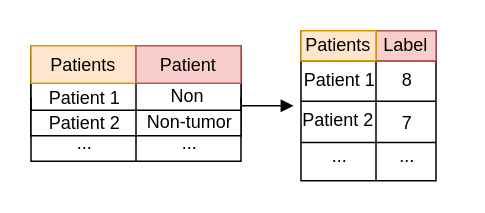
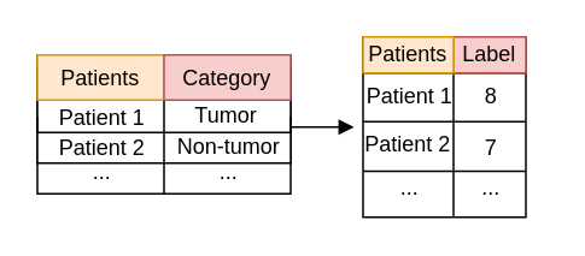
  <mxCell id="0" />
  <mxCell id="1" parent="0" />
  <mxCell id="2" value="" style="rounded=0;whiteSpace=wrap;html=1;" vertex="1" parent="1"><mxGeometry x="20" y="54" width="140" height="53" as="geometry" /></mxCell>
  <mxCell id="3" style="edgeStyle=orthogonalEdgeStyle;rounded=0;orthogonalLoop=1;jettySize=auto;html=1;exitX=1;exitY=0.5;exitDx=0;exitDy=0;endArrow=block;endFill=1;" edge="1" parent="1" source="4" target="18"><mxGeometry relative="1" as="geometry"><mxPoint x="180" y="70" as="targetPoint" /><Array as="points"><mxPoint x="160" y="70" /></Array></mxGeometry></mxCell>
  <mxCell id="4" value="" style="rounded=0;whiteSpace=wrap;html=1;" vertex="1" parent="1"><mxGeometry x="20" y="37" width="140" height="53" as="geometry" /></mxCell>
  <mxCell id="5" value="Non-tumor" style="text;html=1;strokeColor=none;fillColor=none;align=center;verticalAlign=middle;whiteSpace=wrap;rounded=0;" vertex="1" parent="1"><mxGeometry x="96" y="66" width="60" height="30" as="geometry" /></mxCell>
  <mxCell id="6" style="edgeStyle=orthogonalEdgeStyle;rounded=0;orthogonalLoop=1;jettySize=auto;html=1;exitX=0;exitY=0.5;exitDx=0;exitDy=0;entryX=1;entryY=0.5;entryDx=0;entryDy=0;endArrow=none;endFill=0;" edge="1" parent="1"><mxGeometry relative="1" as="geometry"><mxPoint x="20" y="64.5" as="sourcePoint" /><mxPoint x="160" y="64.5" as="targetPoint" /><Array as="points"><mxPoint x="20" y="73" /><mxPoint x="160" y="73" /></Array></mxGeometry></mxCell>
  <mxCell id="7" style="edgeStyle=orthogonalEdgeStyle;rounded=0;orthogonalLoop=1;jettySize=auto;html=1;entryX=0.5;entryY=0;entryDx=0;entryDy=0;endArrow=none;endFill=0;" edge="1" parent="1" target="4"><mxGeometry relative="1" as="geometry"><mxPoint x="90" y="90" as="sourcePoint" /><Array as="points"><mxPoint x="90" y="90" /><mxPoint x="90" y="90" /></Array></mxGeometry></mxCell>
  <mxCell id="8" value="Patient 1" style="text;html=1;strokeColor=none;fillColor=none;align=center;verticalAlign=middle;whiteSpace=wrap;rounded=0;" vertex="1" parent="1"><mxGeometry x="26" y="50" width="60" height="30" as="geometry" /></mxCell>
  <mxCell id="9" value="Patient 2" style="text;html=1;strokeColor=none;fillColor=none;align=center;verticalAlign=middle;whiteSpace=wrap;rounded=0;" vertex="1" parent="1"><mxGeometry x="26" y="67" width="60" height="30" as="geometry" /></mxCell>
  <mxCell id="10" value="" style="rounded=0;whiteSpace=wrap;html=1;" vertex="1" parent="1"><mxGeometry x="20" y="30" width="140" height="25" as="geometry" /></mxCell>
  <mxCell id="11" style="edgeStyle=orthogonalEdgeStyle;rounded=0;orthogonalLoop=1;jettySize=auto;html=1;exitX=0.5;exitY=0;exitDx=0;exitDy=0;entryX=0.5;entryY=1;entryDx=0;entryDy=0;endArrow=none;endFill=0;" edge="1" parent="1" source="10" target="10"><mxGeometry relative="1" as="geometry" /></mxCell>
  <mxCell id="12" value="Patients" style="text;html=1;strokeColor=#d79b00;fillColor=#ffe6cc;align=center;verticalAlign=middle;whiteSpace=wrap;rounded=0;" vertex="1" parent="1"><mxGeometry x="20" y="30" width="70" height="25" as="geometry" /></mxCell>
- <mxCell id="13" value="Patient" style="text;html=1;strokeColor=#b85450;fillColor=#f8cecc;align=center;verticalAlign=middle;whiteSpace=wrap;rounded=0;" vertex="1" parent="1"><mxGeometry x="90" y="30" width="70" height="25" as="geometry" /></mxCell>
+ <mxCell id="13" value="Category" style="text;html=1;strokeColor=#b85450;fillColor=#f8cecc;align=center;verticalAlign=middle;whiteSpace=wrap;rounded=0;" vertex="1" parent="1"><mxGeometry x="90" y="30" width="70" height="25" as="geometry" /></mxCell>
  <mxCell id="14" value="" style="shape=internalStorage;whiteSpace=wrap;html=1;backgroundOutline=1;dx=50;dy=20;" vertex="1" parent="1"><mxGeometry x="200" y="20" width="90" height="100" as="geometry" /></mxCell>
  <mxCell id="15" value="Label" style="text;html=1;strokeColor=#b85450;fillColor=#f8cecc;align=center;verticalAlign=middle;whiteSpace=wrap;rounded=0;" vertex="1" parent="1"><mxGeometry x="250" y="20" width="40" height="20" as="geometry" /></mxCell>
  <mxCell id="16" value="Patients" style="text;html=1;strokeColor=#d79b00;fillColor=#ffe6cc;align=center;verticalAlign=middle;whiteSpace=wrap;rounded=0;" vertex="1" parent="1"><mxGeometry x="200" y="20" width="50" height="20" as="geometry" /></mxCell>
  <mxCell id="17" value="Patient 1" style="text;html=1;strokeColor=none;fillColor=none;align=center;verticalAlign=middle;whiteSpace=wrap;rounded=0;" vertex="1" parent="1"><mxGeometry x="196" y="38" width="60" height="30" as="geometry" /></mxCell>
  <mxCell id="18" value="Patient 2" style="text;html=1;strokeColor=none;fillColor=none;align=center;verticalAlign=middle;whiteSpace=wrap;rounded=0;" vertex="1" parent="1"><mxGeometry x="195" y="65" width="60" height="30" as="geometry" /></mxCell>
  <mxCell id="19" value="..." style="text;html=1;strokeColor=none;fillColor=none;align=center;verticalAlign=middle;whiteSpace=wrap;rounded=0;" vertex="1" parent="1"><mxGeometry x="196" y="89" width="60" height="30" as="geometry" /></mxCell>
  <mxCell id="20" value="..." style="text;html=1;strokeColor=none;fillColor=none;align=center;verticalAlign=middle;whiteSpace=wrap;rounded=0;" vertex="1" parent="1"><mxGeometry x="241" y="89" width="60" height="30" as="geometry" /></mxCell>
- <mxCell id="21" value="Non" style="text;html=1;align=center;verticalAlign=middle;resizable=0;points=[];autosize=1;strokeColor=none;fillColor=none;" vertex="1" parent="1"><mxGeometry x="99" y="54" width="50" height="20" as="geometry" /></mxCell>
+ <mxCell id="21" value="Tumor" style="text;html=1;align=center;verticalAlign=middle;resizable=0;points=[];autosize=1;strokeColor=none;fillColor=none;" vertex="1" parent="1"><mxGeometry x="99" y="54" width="50" height="20" as="geometry" /></mxCell>
  <mxCell id="22" style="edgeStyle=orthogonalEdgeStyle;rounded=0;orthogonalLoop=1;jettySize=auto;html=1;exitX=0.5;exitY=1;exitDx=0;exitDy=0;entryX=0.5;entryY=1;entryDx=0;entryDy=0;endArrow=none;endFill=0;" edge="1" parent="1" source="2" target="4"><mxGeometry relative="1" as="geometry" /></mxCell>
  <mxCell id="23" value="..." style="text;html=1;strokeColor=none;fillColor=none;align=center;verticalAlign=middle;whiteSpace=wrap;rounded=0;" vertex="1" parent="1"><mxGeometry x="96" y="80" width="60" height="30" as="geometry" /></mxCell>
  <mxCell id="24" value="..." style="text;html=1;strokeColor=none;fillColor=none;align=center;verticalAlign=middle;whiteSpace=wrap;rounded=0;" vertex="1" parent="1"><mxGeometry x="26" y="80" width="60" height="30" as="geometry" /></mxCell>
  <mxCell id="25" style="edgeStyle=orthogonalEdgeStyle;rounded=0;orthogonalLoop=1;jettySize=auto;html=1;exitX=0;exitY=0.5;exitDx=0;exitDy=0;entryX=1;entryY=0.5;entryDx=0;entryDy=0;endArrow=none;endFill=0;" edge="1" parent="1"><mxGeometry relative="1" as="geometry"><mxPoint x="200" y="67" as="sourcePoint" /><mxPoint x="290" y="67" as="targetPoint" /><Array as="points"><mxPoint x="240" y="67" /><mxPoint x="240" y="67" /></Array></mxGeometry></mxCell>
  <mxCell id="26" style="edgeStyle=orthogonalEdgeStyle;rounded=0;orthogonalLoop=1;jettySize=auto;html=1;exitX=0;exitY=0.75;exitDx=0;exitDy=0;entryX=1;entryY=0.75;entryDx=0;entryDy=0;endArrow=none;endFill=0;" edge="1" parent="1"><mxGeometry relative="1" as="geometry"><mxPoint x="200" y="94.5" as="sourcePoint" /><mxPoint x="290" y="94.5" as="targetPoint" /><Array as="points"><mxPoint x="200" y="95" /><mxPoint x="200" y="95" /></Array></mxGeometry></mxCell>
  <mxCell id="27" value="8" style="text;html=1;strokeColor=none;fillColor=none;align=center;verticalAlign=middle;whiteSpace=wrap;rounded=0;" vertex="1" parent="1"><mxGeometry x="241" y="38" width="60" height="30" as="geometry" /></mxCell>
  <mxCell id="28" value="7" style="text;html=1;strokeColor=none;fillColor=none;align=center;verticalAlign=middle;whiteSpace=wrap;rounded=0;" vertex="1" parent="1"><mxGeometry x="241" y="67" width="60" height="30" as="geometry" /></mxCell>
